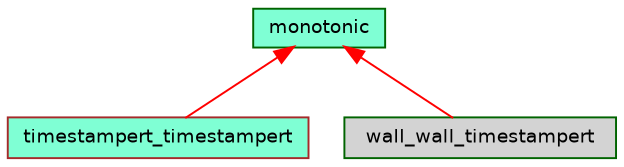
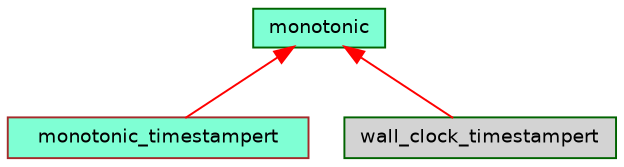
  digraph {
    node [color=darkgreen fillcolor=aquamarine fontname=Helvetica fontsize=10 shape=record style=filled]
    edge [color=red dir=back fontname=Helvetica fontsize=10 labelfontname=Helvetica labelfontsize=10 style=solid]
    n1 [fontcolor=black height=0.2 label=monotonic width=0.4]
-   n2 [color=brown height=0.2 label=timestampert_timestampert width=0.4]
-   n3 [fillcolor=lightgrey height=0.2 label=wall_wall_timestampert width=0.4]
+   n2 [color=brown height=0.2 label=monotonic_timestampert width=0.4]
+   n3 [fillcolor=lightgrey height=0.2 label=wall_clock_timestampert width=0.4]
    n1 -> n2
    n1 -> n3
  }
